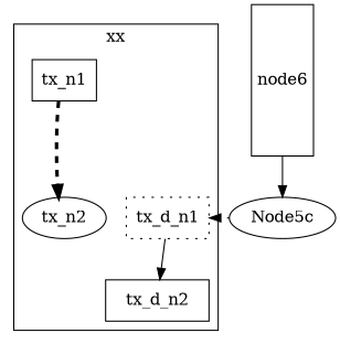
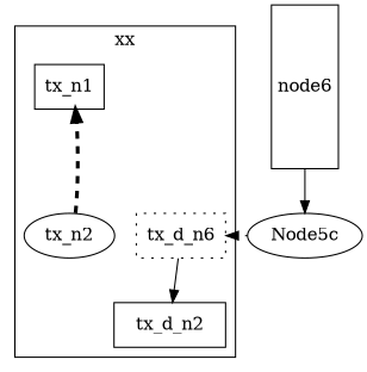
  digraph {
    compound=true
    newrank=true
    node [shape=rect]
-   tx_d_n1 [style=dotted width=1]
+   tx_d_n1 [style=dotted width=1 label=tx_d_n6]
    Node5c [shape=""]
    tx_n1
    node6 [fixedsize=true height=1.840]
    tx_n2 [shape=""]
    tx_d_n2 [fixedsize=true width=1.255]
    subgraph sub_1 {
      rank=same
      tx_d_n1
      Node5c
    }
    subgraph sub_2 {
      rank=same
      tx_n1
      node6
    }
    subgraph cluster_3 {
      label=xx
      tx_d_n1
      tx_n1
      tx_n2
      tx_d_n2
    }
    tx_d_n1 -> tx_d_n2
    Node5c -> tx_d_n1 [style=dotted]
-   tx_n1 -> tx_n2 [penwidth=3 style=dashed]
+   tx_n2 -> tx_n1 [penwidth=3 style=dashed]
    node6 -> Node5c
  }
